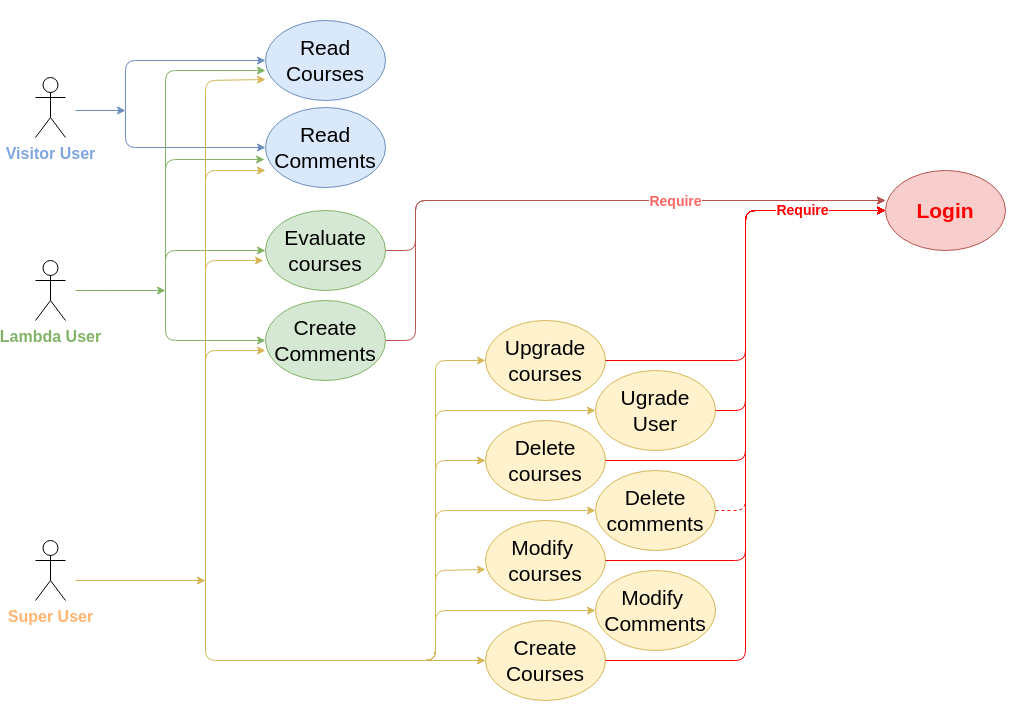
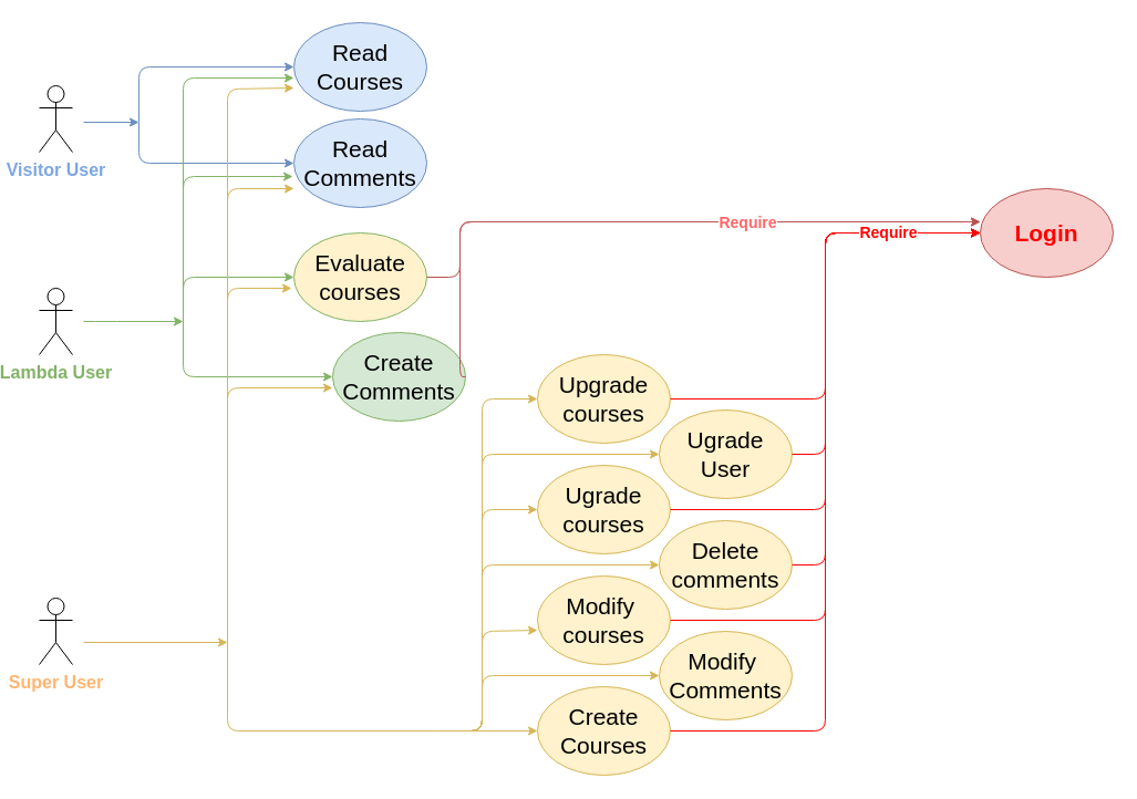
  <mxCell id="0" />
  <mxCell id="1" parent="0" />
  <mxCell id="2" value="&lt;font size=&quot;1&quot; color=&quot;#82b366&quot;&gt;&lt;b style=&quot;font-size: 16px&quot;&gt;Lambda User&lt;/b&gt;&lt;/font&gt;" style="shape=umlActor;verticalLabelPosition=bottom;labelBackgroundColor=#ffffff;verticalAlign=top;html=1;outlineConnect=0;" vertex="1" parent="1"><mxGeometry x="20" y="260" width="30" height="60" as="geometry" /></mxCell>
  <mxCell id="3" value="&lt;font style=&quot;font-size: 16px&quot; color=&quot;#ffb570&quot;&gt;&lt;b&gt;Super User&lt;/b&gt;&lt;/font&gt;" style="shape=umlActor;verticalLabelPosition=bottom;labelBackgroundColor=#ffffff;verticalAlign=top;html=1;outlineConnect=0;" vertex="1" parent="1"><mxGeometry x="20" y="540" width="30" height="60" as="geometry" /></mxCell>
  <mxCell id="4" value="&lt;font style=&quot;font-size: 21px&quot; color=&quot;#ff0000&quot;&gt;&lt;b&gt;Login&lt;/b&gt;&lt;/font&gt;" style="ellipse;whiteSpace=wrap;html=1;fillColor=#f8cecc;strokeColor=#b85450;" vertex="1" parent="1"><mxGeometry x="870" y="170" width="120" height="80" as="geometry" /></mxCell>
  <mxCell id="5" value="&lt;font style=&quot;font-size: 21px&quot;&gt;Read&lt;br&gt;Courses&lt;br&gt;&lt;/font&gt;" style="ellipse;whiteSpace=wrap;html=1;fillColor=#dae8fc;strokeColor=#6c8ebf;" vertex="1" parent="1"><mxGeometry x="250" y="20" width="120" height="80" as="geometry" /></mxCell>
  <mxCell id="6" value="&lt;font style=&quot;font-size: 21px&quot;&gt;Read&lt;br&gt;Comments&lt;br&gt;&lt;/font&gt;" style="ellipse;whiteSpace=wrap;html=1;fillColor=#dae8fc;strokeColor=#6c8ebf;" vertex="1" parent="1"><mxGeometry x="250" y="107" width="120" height="80" as="geometry" /></mxCell>
  <mxCell id="7" value="&lt;font style=&quot;font-size: 21px&quot;&gt;Modify&amp;nbsp;&lt;br&gt;Comments&lt;br&gt;&lt;/font&gt;" style="ellipse;whiteSpace=wrap;html=1;fillColor=#fff2cc;strokeColor=#d6b656;" vertex="1" parent="1"><mxGeometry x="580" y="570" width="120" height="80" as="geometry" /></mxCell>
  <mxCell id="8" value="&lt;font style=&quot;font-size: 21px&quot;&gt;Modify&amp;nbsp;&lt;br&gt;courses&lt;br&gt;&lt;/font&gt;" style="ellipse;whiteSpace=wrap;html=1;fillColor=#fff2cc;strokeColor=#d6b656;" vertex="1" parent="1"><mxGeometry x="470" y="520" width="120" height="80" as="geometry" /></mxCell>
- <mxCell id="9" value="&lt;font style=&quot;font-size: 21px&quot;&gt;Delete&lt;br&gt;courses&lt;br&gt;&lt;/font&gt;" style="ellipse;whiteSpace=wrap;html=1;fillColor=#fff2cc;strokeColor=#d6b656;" vertex="1" parent="1"><mxGeometry x="470" y="420" width="120" height="80" as="geometry" /></mxCell>
+ <mxCell id="9" value="&lt;font style=&quot;font-size: 21px&quot;&gt;Ugrade&lt;br&gt;courses&lt;br&gt;&lt;/font&gt;" style="ellipse;whiteSpace=wrap;html=1;fillColor=#fff2cc;strokeColor=#d6b656;" vertex="1" parent="1"><mxGeometry x="470" y="420" width="120" height="80" as="geometry" /></mxCell>
  <mxCell id="10" value="&lt;font style=&quot;font-size: 21px&quot;&gt;Delete&lt;br&gt;comments&lt;br&gt;&lt;/font&gt;" style="ellipse;whiteSpace=wrap;html=1;fillColor=#fff2cc;strokeColor=#d6b656;" vertex="1" parent="1"><mxGeometry x="580" y="470" width="120" height="80" as="geometry" /></mxCell>
  <mxCell id="11" value="&lt;font style=&quot;font-size: 21px&quot;&gt;Upgrade courses&lt;br&gt;&lt;/font&gt;" style="ellipse;whiteSpace=wrap;html=1;fillColor=#fff2cc;strokeColor=#d6b656;" vertex="1" parent="1"><mxGeometry x="470" y="320" width="120" height="80" as="geometry" /></mxCell>
  <mxCell id="12" value="&lt;font style=&quot;font-size: 21px&quot;&gt;Ugrade User&lt;br&gt;&lt;/font&gt;" style="ellipse;whiteSpace=wrap;html=1;fillColor=#fff2cc;strokeColor=#d6b656;" vertex="1" parent="1"><mxGeometry x="580" y="370" width="120" height="80" as="geometry" /></mxCell>
- <mxCell id="13" value="&lt;font style=&quot;font-size: 21px&quot;&gt;Evaluate&lt;br&gt;courses&lt;br&gt;&lt;/font&gt;" style="ellipse;whiteSpace=wrap;html=1;fillColor=#d5e8d4;strokeColor=#82b366;" vertex="1" parent="1"><mxGeometry x="250" y="210" width="120" height="80" as="geometry" /></mxCell>
+ <mxCell id="13" value="&lt;font style=&quot;font-size: 21px&quot;&gt;Evaluate&lt;br&gt;courses&lt;br&gt;&lt;/font&gt;" style="ellipse;whiteSpace=wrap;html=1;fillColor=#fff2cc;strokeColor=#82b366;" vertex="1" parent="1"><mxGeometry x="250" y="210" width="120" height="80" as="geometry" /></mxCell>
  <mxCell id="14" value="&lt;font style=&quot;font-size: 16px&quot; color=&quot;#7ea6e0&quot;&gt;&lt;b&gt;Visitor User&lt;/b&gt;&lt;/font&gt;" style="shape=umlActor;verticalLabelPosition=bottom;labelBackgroundColor=#ffffff;verticalAlign=top;html=1;outlineConnect=0;" vertex="1" parent="1"><mxGeometry x="20" y="77" width="30" height="60" as="geometry" /></mxCell>
- <mxCell id="15" value="&lt;font style=&quot;font-size: 21px&quot;&gt;Create Comments&lt;br&gt;&lt;/font&gt;" style="ellipse;whiteSpace=wrap;html=1;fillColor=#d5e8d4;strokeColor=#82b366;" vertex="1" parent="1"><mxGeometry x="250" y="300" width="120" height="80" as="geometry" /></mxCell>
+ <mxCell id="15" value="&lt;font style=&quot;font-size: 21px&quot;&gt;Create Comments&lt;br&gt;&lt;/font&gt;" style="ellipse;whiteSpace=wrap;html=1;fillColor=#d5e8d4;strokeColor=#82b366;" vertex="1" parent="1"><mxGeometry x="285" y="300" width="120" height="80" as="geometry" /></mxCell>
  <mxCell id="16" value="&lt;font style=&quot;font-size: 21px&quot;&gt;Create&lt;br&gt;Courses&lt;br&gt;&lt;/font&gt;" style="ellipse;whiteSpace=wrap;html=1;fillColor=#fff2cc;strokeColor=#d6b656;" vertex="1" parent="1"><mxGeometry x="470" y="620" width="120" height="80" as="geometry" /></mxCell>
  <mxCell id="17" value="" style="endArrow=classic;html=1;entryX=0;entryY=0.5;entryDx=0;entryDy=0;fillColor=#dae8fc;strokeColor=#6c8ebf;" edge="1" parent="1" target="5"><mxGeometry width="50" height="50" relative="1" as="geometry"><mxPoint x="110" y="110" as="sourcePoint" /><mxPoint x="180" y="110" as="targetPoint" /><Array as="points"><mxPoint x="110" y="60" /></Array></mxGeometry></mxCell>
  <mxCell id="18" value="" style="endArrow=classic;html=1;fillColor=#dae8fc;strokeColor=#6c8ebf;entryX=0;entryY=0.5;entryDx=0;entryDy=0;" edge="1" parent="1" target="6"><mxGeometry width="50" height="50" relative="1" as="geometry"><mxPoint x="110" y="110" as="sourcePoint" /><mxPoint x="240" y="147" as="targetPoint" /><Array as="points"><mxPoint x="110" y="147" /></Array></mxGeometry></mxCell>
  <mxCell id="19" value="" style="endArrow=classic;html=1;fillColor=#dae8fc;strokeColor=#6c8ebf;" edge="1" parent="1"><mxGeometry width="50" height="50" relative="1" as="geometry"><mxPoint x="60" y="110" as="sourcePoint" /><mxPoint x="110" y="110" as="targetPoint" /></mxGeometry></mxCell>
  <mxCell id="20" value="" style="endArrow=classic;html=1;entryX=0;entryY=0.5;entryDx=0;entryDy=0;fillColor=#d5e8d4;strokeColor=#82b366;" edge="1" parent="1"><mxGeometry width="50" height="50" relative="1" as="geometry"><mxPoint x="150" y="290" as="sourcePoint" /><mxPoint x="250" y="250" as="targetPoint" /><Array as="points"><mxPoint x="150" y="250" /></Array></mxGeometry></mxCell>
  <mxCell id="21" value="" style="endArrow=classic;html=1;entryX=0;entryY=0.5;entryDx=0;entryDy=0;fillColor=#d5e8d4;strokeColor=#82b366;" edge="1" parent="1" target="15"><mxGeometry width="50" height="50" relative="1" as="geometry"><mxPoint x="150" y="290" as="sourcePoint" /><mxPoint x="260" y="260" as="targetPoint" /><Array as="points"><mxPoint x="150" y="340" /></Array></mxGeometry></mxCell>
  <mxCell id="22" value="" style="endArrow=classic;html=1;fillColor=#d5e8d4;strokeColor=#82b366;" edge="1" parent="1"><mxGeometry width="50" height="50" relative="1" as="geometry"><mxPoint x="60" y="290" as="sourcePoint" /><mxPoint x="150" y="290" as="targetPoint" /><Array as="points"><mxPoint x="80" y="290" /></Array></mxGeometry></mxCell>
  <mxCell id="23" value="" style="endArrow=classic;html=1;entryX=-0.008;entryY=0.65;entryDx=0;entryDy=0;fillColor=#d5e8d4;strokeColor=#82b366;entryPerimeter=0;" edge="1" parent="1" target="6"><mxGeometry width="50" height="50" relative="1" as="geometry"><mxPoint x="150" y="290" as="sourcePoint" /><mxPoint x="260" y="260" as="targetPoint" /><Array as="points"><mxPoint x="150" y="159" /></Array></mxGeometry></mxCell>
  <mxCell id="24" value="" style="endArrow=classic;html=1;entryX=0;entryY=0.625;entryDx=0;entryDy=0;fillColor=#d5e8d4;strokeColor=#82b366;entryPerimeter=0;" edge="1" parent="1" target="5"><mxGeometry width="50" height="50" relative="1" as="geometry"><mxPoint x="150" y="290" as="sourcePoint" /><mxPoint x="259.04" y="169" as="targetPoint" /><Array as="points"><mxPoint x="150" y="70" /></Array></mxGeometry></mxCell>
  <mxCell id="25" value="" style="endArrow=classic;html=1;fillColor=#fff2cc;strokeColor=#d6b656;" edge="1" parent="1"><mxGeometry width="50" height="50" relative="1" as="geometry"><mxPoint x="60" y="580" as="sourcePoint" /><mxPoint x="190" y="580" as="targetPoint" /><Array as="points" /></mxGeometry></mxCell>
  <mxCell id="26" value="" style="endArrow=classic;html=1;fillColor=#fff2cc;strokeColor=#d6b656;" edge="1" parent="1"><mxGeometry width="50" height="50" relative="1" as="geometry"><mxPoint x="190" y="580" as="sourcePoint" /><mxPoint x="250" y="79" as="targetPoint" /><Array as="points"><mxPoint x="190" y="80" /></Array></mxGeometry></mxCell>
  <mxCell id="27" value="" style="endArrow=classic;html=1;fillColor=#fff2cc;strokeColor=#d6b656;" edge="1" parent="1"><mxGeometry width="50" height="50" relative="1" as="geometry"><mxPoint x="190" y="580" as="sourcePoint" /><mxPoint x="250" y="170" as="targetPoint" /><Array as="points"><mxPoint x="190" y="170" /></Array></mxGeometry></mxCell>
  <mxCell id="28" value="" style="endArrow=classic;html=1;fillColor=#fff2cc;strokeColor=#d6b656;entryX=-0.017;entryY=0.625;entryDx=0;entryDy=0;entryPerimeter=0;" edge="1" parent="1" target="13"><mxGeometry width="50" height="50" relative="1" as="geometry"><mxPoint x="190" y="580" as="sourcePoint" /><mxPoint x="260" y="180" as="targetPoint" /><Array as="points"><mxPoint x="190" y="260" /></Array></mxGeometry></mxCell>
  <mxCell id="29" value="" style="endArrow=classic;html=1;fillColor=#fff2cc;strokeColor=#d6b656;entryX=0;entryY=0.625;entryDx=0;entryDy=0;entryPerimeter=0;" edge="1" parent="1" target="15"><mxGeometry width="50" height="50" relative="1" as="geometry"><mxPoint x="190" y="580" as="sourcePoint" /><mxPoint x="257.96" y="270" as="targetPoint" /><Array as="points"><mxPoint x="190" y="350" /></Array></mxGeometry></mxCell>
  <mxCell id="30" value="" style="endArrow=classic;html=1;fillColor=#fff2cc;strokeColor=#d6b656;entryX=0;entryY=0.5;entryDx=0;entryDy=0;" edge="1" parent="1" target="16"><mxGeometry width="50" height="50" relative="1" as="geometry"><mxPoint x="190" y="580" as="sourcePoint" /><mxPoint x="260" y="360" as="targetPoint" /><Array as="points"><mxPoint x="190" y="660" /></Array></mxGeometry></mxCell>
  <mxCell id="31" value="" style="endArrow=classic;html=1;fillColor=#fff2cc;strokeColor=#d6b656;entryX=0;entryY=0.5;entryDx=0;entryDy=0;" edge="1" parent="1" target="7"><mxGeometry width="50" height="50" relative="1" as="geometry"><mxPoint x="380" y="660" as="sourcePoint" /><mxPoint x="480" y="670" as="targetPoint" /><Array as="points"><mxPoint x="420" y="660" /><mxPoint x="420" y="610" /></Array></mxGeometry></mxCell>
  <mxCell id="32" value="" style="endArrow=classic;html=1;fillColor=#fff2cc;strokeColor=#d6b656;entryX=0;entryY=0.613;entryDx=0;entryDy=0;entryPerimeter=0;" edge="1" parent="1" target="8"><mxGeometry width="50" height="50" relative="1" as="geometry"><mxPoint x="380" y="660" as="sourcePoint" /><mxPoint x="590" y="620" as="targetPoint" /><Array as="points"><mxPoint x="420" y="660" /><mxPoint x="420" y="570" /></Array></mxGeometry></mxCell>
  <mxCell id="33" value="" style="endArrow=classic;html=1;fillColor=#fff2cc;strokeColor=#d6b656;entryX=0;entryY=0.5;entryDx=0;entryDy=0;" edge="1" parent="1" target="9"><mxGeometry width="50" height="50" relative="1" as="geometry"><mxPoint x="380" y="660" as="sourcePoint" /><mxPoint x="480" y="579.04" as="targetPoint" /><Array as="points"><mxPoint x="420" y="660" /><mxPoint x="420" y="460" /></Array></mxGeometry></mxCell>
  <mxCell id="34" value="" style="endArrow=classic;html=1;fillColor=#fff2cc;strokeColor=#d6b656;entryX=0;entryY=0.5;entryDx=0;entryDy=0;" edge="1" parent="1" target="11"><mxGeometry width="50" height="50" relative="1" as="geometry"><mxPoint x="380" y="660" as="sourcePoint" /><mxPoint x="480" y="470" as="targetPoint" /><Array as="points"><mxPoint x="420" y="660" /><mxPoint x="420" y="360" /></Array></mxGeometry></mxCell>
  <mxCell id="35" value="" style="endArrow=classic;html=1;fillColor=#fff2cc;strokeColor=#d6b656;entryX=0;entryY=0.5;entryDx=0;entryDy=0;" edge="1" parent="1" target="10"><mxGeometry width="50" height="50" relative="1" as="geometry"><mxPoint x="380" y="660" as="sourcePoint" /><mxPoint x="590" y="620" as="targetPoint" /><Array as="points"><mxPoint x="420" y="660" /><mxPoint x="420" y="510" /></Array></mxGeometry></mxCell>
  <mxCell id="36" value="" style="endArrow=classic;html=1;fillColor=#fff2cc;strokeColor=#d6b656;entryX=0;entryY=0.5;entryDx=0;entryDy=0;" edge="1" parent="1" target="12"><mxGeometry width="50" height="50" relative="1" as="geometry"><mxPoint x="380" y="660" as="sourcePoint" /><mxPoint x="590" y="520" as="targetPoint" /><Array as="points"><mxPoint x="420" y="660" /><mxPoint x="420" y="410" /></Array></mxGeometry></mxCell>
  <mxCell id="37" value="" style="endArrow=classic;html=1;fillColor=#f8cecc;strokeColor=#b85450;exitX=1;exitY=0.5;exitDx=0;exitDy=0;" edge="1" parent="1" source="15"><mxGeometry width="50" height="50" relative="1" as="geometry"><mxPoint x="390" y="670" as="sourcePoint" /><mxPoint x="870" y="200" as="targetPoint" /><Array as="points"><mxPoint x="400" y="340" /><mxPoint x="400" y="200" /></Array></mxGeometry></mxCell>
  <mxCell id="38" value="" style="endArrow=classic;html=1;fillColor=#f8cecc;strokeColor=#b85450;exitX=1;exitY=0.5;exitDx=0;exitDy=0;" edge="1" parent="1" source="13"><mxGeometry width="50" height="50" relative="1" as="geometry"><mxPoint x="380" y="350" as="sourcePoint" /><mxPoint x="870" y="200" as="targetPoint" /><Array as="points"><mxPoint x="400" y="250" /><mxPoint x="400" y="200" /></Array></mxGeometry></mxCell>
  <mxCell id="39" value="&lt;font size=&quot;1&quot; color=&quot;#ff6666&quot;&gt;&lt;b style=&quot;font-size: 14px&quot;&gt;Require&lt;/b&gt;&lt;/font&gt;" style="text;html=1;align=center;verticalAlign=middle;resizable=0;points=[];;labelBackgroundColor=#ffffff;" vertex="1" connectable="0" parent="38"><mxGeometry x="0.233" y="-2" relative="1" as="geometry"><mxPoint x="0.5" y="-2" as="offset" /></mxGeometry></mxCell>
  <mxCell id="40" value="" style="endArrow=classic;html=1;fillColor=#f8cecc;strokeColor=#FF0000;exitX=1;exitY=0.5;exitDx=0;exitDy=0;" edge="1" parent="1" source="11"><mxGeometry width="50" height="50" relative="1" as="geometry"><mxPoint x="380" y="350" as="sourcePoint" /><mxPoint x="870" y="210" as="targetPoint" /><Array as="points"><mxPoint x="730" y="360" /><mxPoint x="730" y="210" /></Array></mxGeometry></mxCell>
  <mxCell id="41" value="" style="endArrow=classic;html=1;fillColor=#f8cecc;strokeColor=#FF0000;exitX=1;exitY=0.5;exitDx=0;exitDy=0;" edge="1" parent="1" source="12"><mxGeometry width="50" height="50" relative="1" as="geometry"><mxPoint x="600" y="370" as="sourcePoint" /><mxPoint x="870" y="210" as="targetPoint" /><Array as="points"><mxPoint x="730" y="410" /><mxPoint x="730" y="210" /></Array></mxGeometry></mxCell>
  <mxCell id="42" value="" style="endArrow=classic;html=1;fillColor=#f8cecc;strokeColor=#FF0000;exitX=1;exitY=0.5;exitDx=0;exitDy=0;entryX=0;entryY=0.5;entryDx=0;entryDy=0;" edge="1" parent="1" source="9" target="4"><mxGeometry width="50" height="50" relative="1" as="geometry"><mxPoint x="710" y="420" as="sourcePoint" /><mxPoint x="880" y="220" as="targetPoint" /><Array as="points"><mxPoint x="730" y="460" /><mxPoint x="730" y="210" /></Array></mxGeometry></mxCell>
- <mxCell id="43" value="" style="endArrow=classic;html=1;fillColor=#f8cecc;strokeColor=#FF0000;exitX=1;exitY=0.5;exitDx=0;exitDy=0;entryX=0;entryY=0.5;entryDx=0;entryDy=0;dashed=1;" edge="1" parent="1" source="10" target="4"><mxGeometry width="50" height="50" relative="1" as="geometry"><mxPoint x="720" y="430" as="sourcePoint" /><mxPoint x="890" y="230" as="targetPoint" /><Array as="points"><mxPoint x="730" y="510" /><mxPoint x="730" y="210" /></Array></mxGeometry></mxCell>
+ <mxCell id="43" value="" style="endArrow=classic;html=1;fillColor=#f8cecc;strokeColor=#FF0000;exitX=1;exitY=0.5;exitDx=0;exitDy=0;entryX=0;entryY=0.5;entryDx=0;entryDy=0;" edge="1" parent="1" source="10" target="4"><mxGeometry width="50" height="50" relative="1" as="geometry"><mxPoint x="720" y="430" as="sourcePoint" /><mxPoint x="890" y="230" as="targetPoint" /><Array as="points"><mxPoint x="730" y="510" /><mxPoint x="730" y="210" /></Array></mxGeometry></mxCell>
  <mxCell id="44" value="" style="endArrow=classic;html=1;fillColor=#f8cecc;strokeColor=#FF0000;exitX=1;exitY=0.5;exitDx=0;exitDy=0;entryX=0;entryY=0.5;entryDx=0;entryDy=0;" edge="1" parent="1" source="8" target="4"><mxGeometry width="50" height="50" relative="1" as="geometry"><mxPoint x="730" y="440" as="sourcePoint" /><mxPoint x="900" y="240" as="targetPoint" /><Array as="points"><mxPoint x="730" y="560" /><mxPoint x="730" y="210" /></Array></mxGeometry></mxCell>
  <mxCell id="45" value="" style="endArrow=classic;html=1;fillColor=#f8cecc;strokeColor=#FF0000;exitX=1;exitY=0.5;exitDx=0;exitDy=0;" edge="1" parent="1" source="16"><mxGeometry width="50" height="50" relative="1" as="geometry"><mxPoint x="750" y="460" as="sourcePoint" /><mxPoint x="870" y="210" as="targetPoint" /><Array as="points"><mxPoint x="730" y="660" /><mxPoint x="730" y="210" /></Array></mxGeometry></mxCell>
  <mxCell id="46" value="&lt;font color=&quot;#ff0000&quot; size=&quot;1&quot;&gt;&lt;b style=&quot;font-size: 14px&quot;&gt;Require&lt;/b&gt;&lt;/font&gt;" style="text;html=1;align=center;verticalAlign=middle;resizable=0;points=[];;labelBackgroundColor=#ffffff;" vertex="1" connectable="0" parent="45"><mxGeometry x="0.77" y="1" relative="1" as="geometry"><mxPoint as="offset" /></mxGeometry></mxCell>
